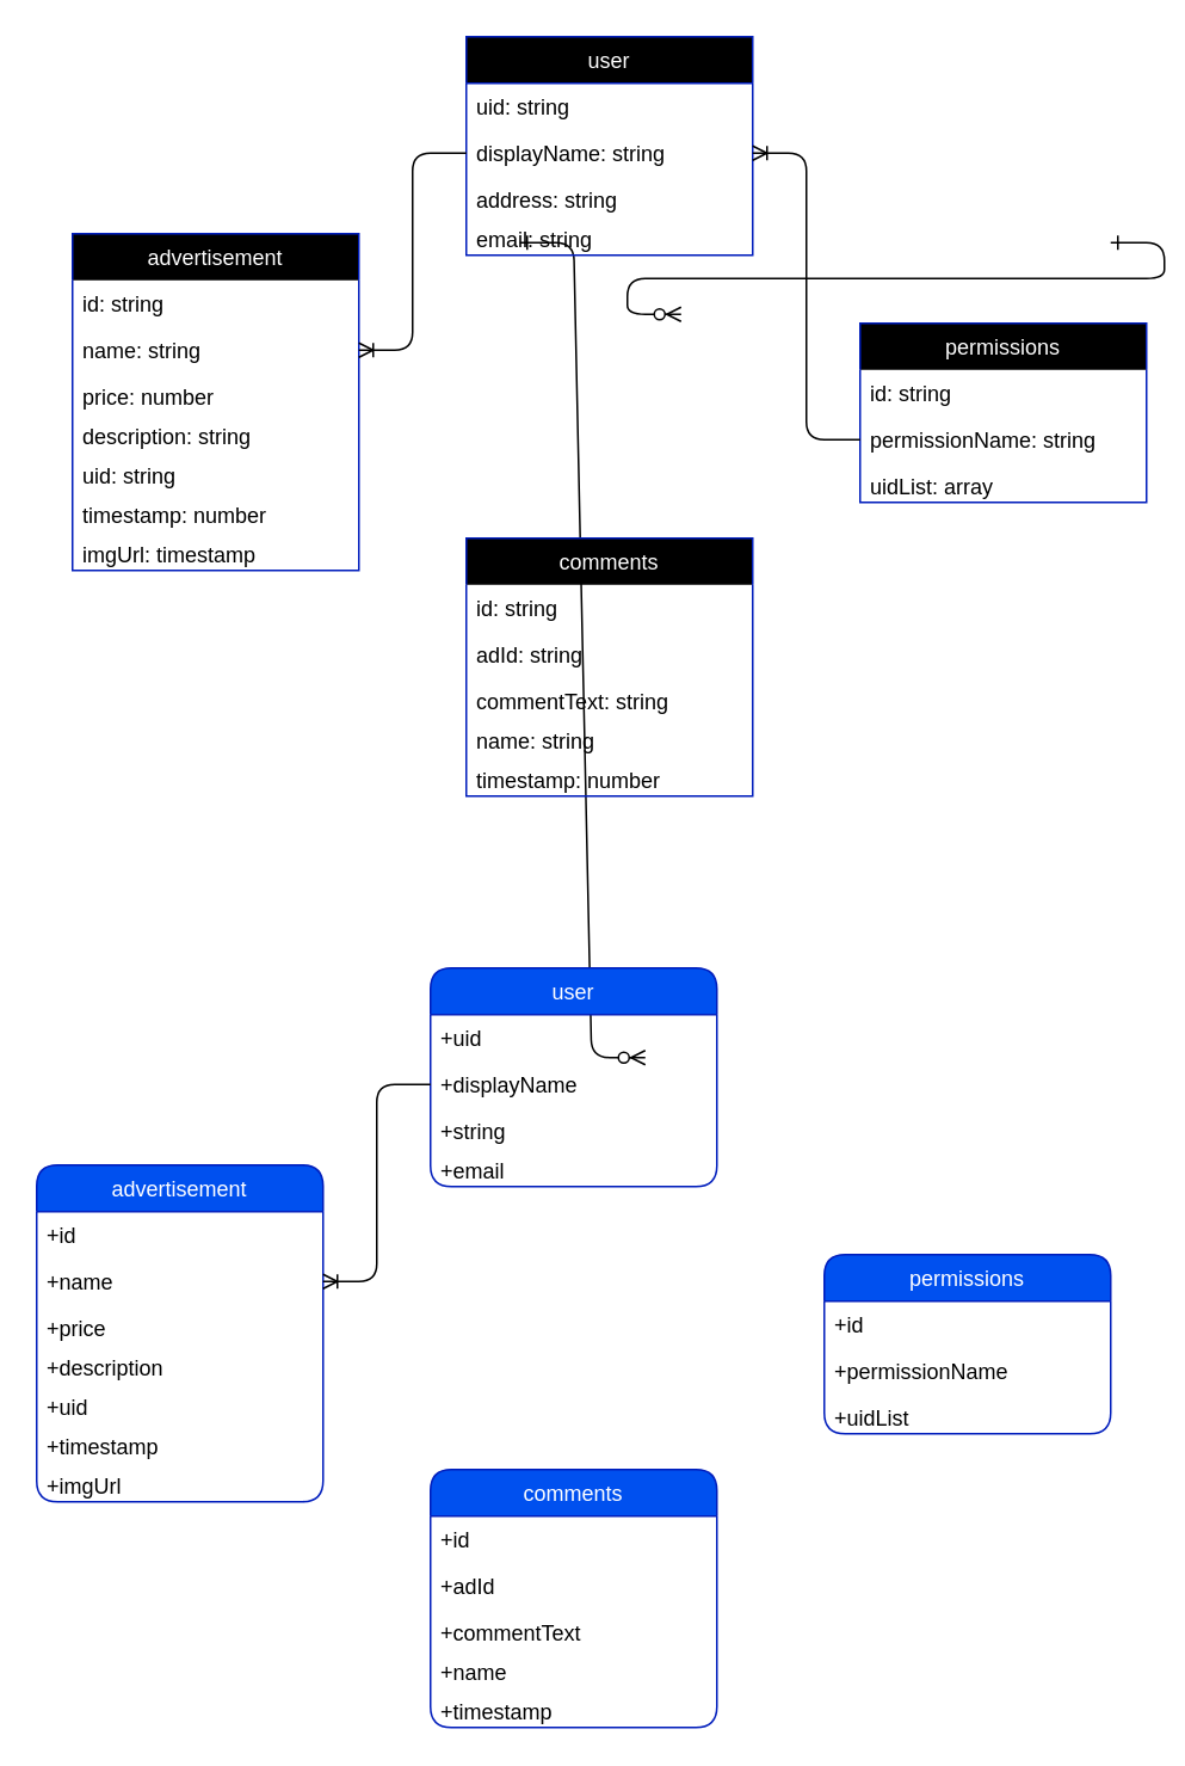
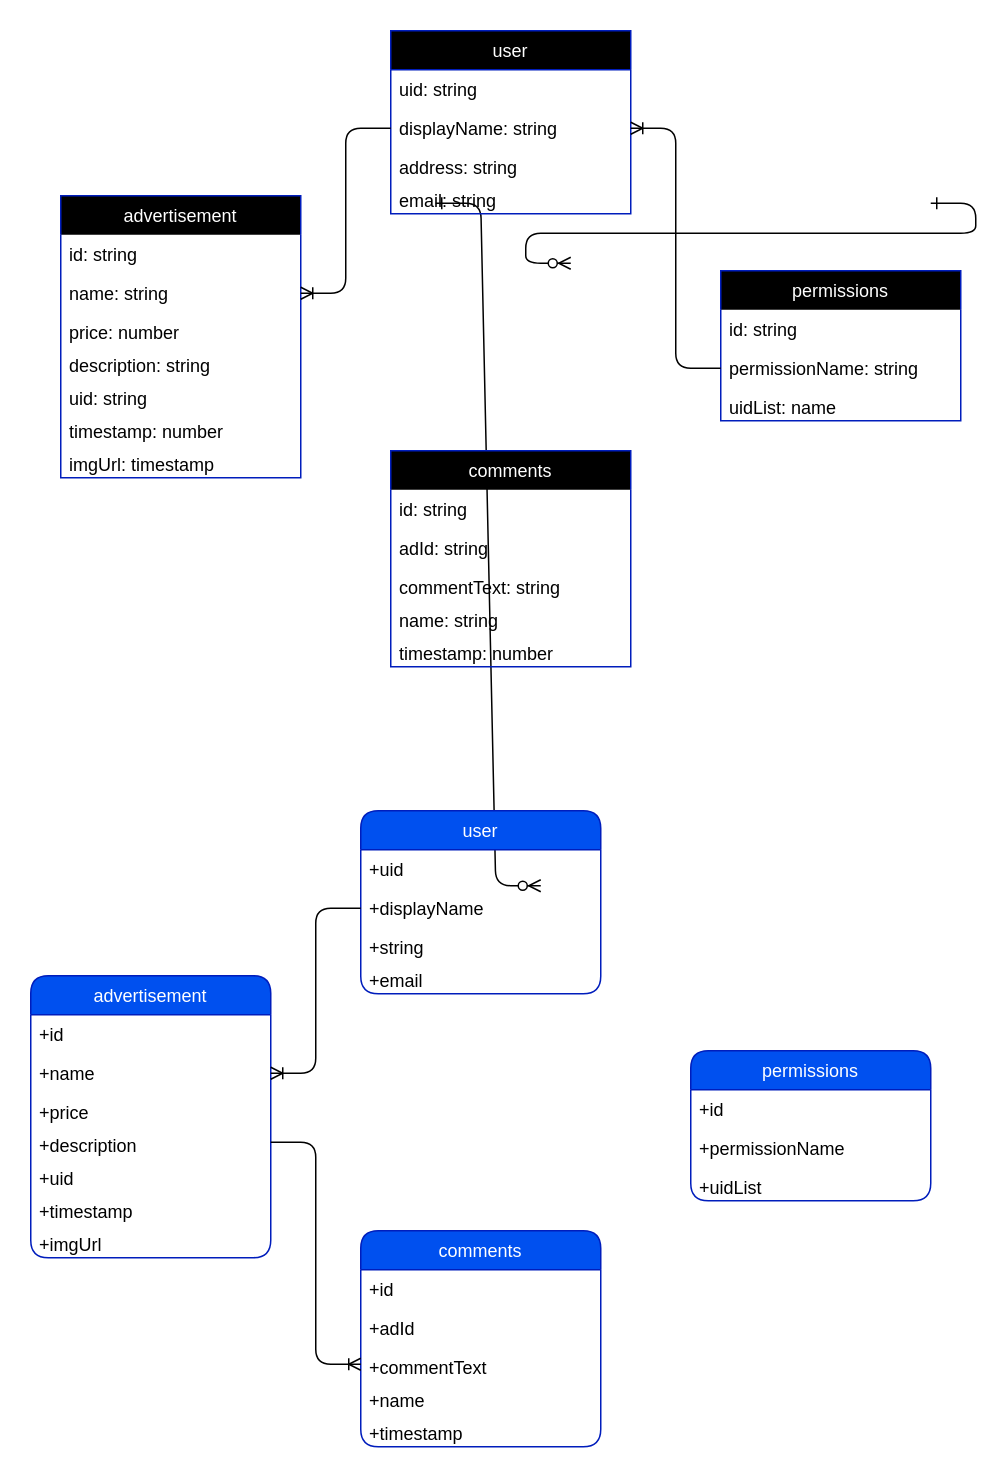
  <mxCell id="0" />
  <mxCell id="1" parent="0" />
  <mxCell id="2" value="" style="edgeStyle=entityRelationEdgeStyle;endArrow=ERzeroToMany;startArrow=ERone;endFill=1;startFill=0;" parent="1" edge="1"><mxGeometry width="100" height="100" relative="1" as="geometry"><mxPoint x="290" y="135" as="sourcePoint" /><mxPoint x="360" y="590" as="targetPoint" /></mxGeometry></mxCell>
  <mxCell id="3" value="" style="edgeStyle=entityRelationEdgeStyle;endArrow=ERzeroToMany;startArrow=ERone;endFill=1;startFill=0;" parent="1" edge="1"><mxGeometry width="100" height="100" relative="1" as="geometry"><mxPoint x="620" y="135" as="sourcePoint" /><mxPoint x="380" y="175" as="targetPoint" /></mxGeometry></mxCell>
  <mxCell id="4" value="user" style="swimlane;fontStyle=0;childLayout=stackLayout;horizontal=1;startSize=26;horizontalStack=0;resizeParent=1;resizeParentMax=0;resizeLast=0;collapsible=1;marginBottom=0;fillColor=#0050ef;strokeColor=#001DBC;fontColor=#ffffff;border-radius: 3;swimlaneFillColor=none;rounded=1;" vertex="1" parent="1"><mxGeometry x="240" y="540" width="160" height="122" as="geometry" /></mxCell>
  <mxCell id="5" value="+uid" style="text;strokeColor=none;fillColor=none;align=left;verticalAlign=top;spacingLeft=4;spacingRight=4;overflow=hidden;rotatable=0;points=[[0,0.5],[1,0.5]];portConstraint=eastwest;" vertex="1" parent="4"><mxGeometry y="26" width="160" height="26" as="geometry" /></mxCell>
  <mxCell id="6" value="+displayName" style="text;strokeColor=none;fillColor=none;align=left;verticalAlign=top;spacingLeft=4;spacingRight=4;overflow=hidden;rotatable=0;points=[[0,0.5],[1,0.5]];portConstraint=eastwest;" vertex="1" parent="4"><mxGeometry y="52" width="160" height="26" as="geometry" /></mxCell>
  <mxCell id="7" value="+string" style="text;strokeColor=none;fillColor=none;align=left;verticalAlign=top;spacingLeft=4;spacingRight=4;overflow=hidden;rotatable=0;points=[[0,0.5],[1,0.5]];portConstraint=eastwest;imageWidth=24;imageHeight=27;" vertex="1" parent="4"><mxGeometry y="78" width="160" height="22" as="geometry" /></mxCell>
  <mxCell id="8" value="+email" style="text;strokeColor=none;fillColor=none;align=left;verticalAlign=top;spacingLeft=4;spacingRight=4;overflow=hidden;rotatable=0;points=[[0,0.5],[1,0.5]];portConstraint=eastwest;imageWidth=24;imageHeight=27;" vertex="1" parent="4"><mxGeometry y="100" width="160" height="22" as="geometry" /></mxCell>
  <mxCell id="9" value="comments" style="swimlane;fontStyle=0;childLayout=stackLayout;horizontal=1;startSize=26;horizontalStack=0;resizeParent=1;resizeParentMax=0;resizeLast=0;collapsible=1;marginBottom=0;fillColor=#0050ef;strokeColor=#001DBC;fontColor=#ffffff;border-radius: 3;swimlaneFillColor=none;rounded=1;" vertex="1" parent="1"><mxGeometry x="240" y="820" width="160" height="144" as="geometry" /></mxCell>
  <mxCell id="10" value="+id" style="text;strokeColor=none;fillColor=none;align=left;verticalAlign=top;spacingLeft=4;spacingRight=4;overflow=hidden;rotatable=0;points=[[0,0.5],[1,0.5]];portConstraint=eastwest;" vertex="1" parent="9"><mxGeometry y="26" width="160" height="26" as="geometry" /></mxCell>
  <mxCell id="11" value="+adId" style="text;strokeColor=none;fillColor=none;align=left;verticalAlign=top;spacingLeft=4;spacingRight=4;overflow=hidden;rotatable=0;points=[[0,0.5],[1,0.5]];portConstraint=eastwest;" vertex="1" parent="9"><mxGeometry y="52" width="160" height="26" as="geometry" /></mxCell>
  <mxCell id="12" value="+commentText" style="text;strokeColor=none;fillColor=none;align=left;verticalAlign=top;spacingLeft=4;spacingRight=4;overflow=hidden;rotatable=0;points=[[0,0.5],[1,0.5]];portConstraint=eastwest;imageWidth=24;imageHeight=27;" vertex="1" parent="9"><mxGeometry y="78" width="160" height="22" as="geometry" /></mxCell>
  <mxCell id="13" value="+name" style="text;strokeColor=none;fillColor=none;align=left;verticalAlign=top;spacingLeft=4;spacingRight=4;overflow=hidden;rotatable=0;points=[[0,0.5],[1,0.5]];portConstraint=eastwest;imageWidth=24;imageHeight=27;" vertex="1" parent="9"><mxGeometry y="100" width="160" height="22" as="geometry" /></mxCell>
  <mxCell id="14" value="+timestamp" style="text;strokeColor=none;fillColor=none;align=left;verticalAlign=top;spacingLeft=4;spacingRight=4;overflow=hidden;rotatable=0;points=[[0,0.5],[1,0.5]];portConstraint=eastwest;imageWidth=24;imageHeight=27;" vertex="1" parent="9"><mxGeometry y="122" width="160" height="22" as="geometry" /></mxCell>
  <mxCell id="15" value="permissions" style="swimlane;fontStyle=0;childLayout=stackLayout;horizontal=1;startSize=26;horizontalStack=0;resizeParent=1;resizeParentMax=0;resizeLast=0;collapsible=1;marginBottom=0;fillColor=#0050ef;strokeColor=#001DBC;fontColor=#ffffff;border-radius: 3;swimlaneFillColor=none;rounded=1;" vertex="1" parent="1"><mxGeometry x="460" y="700" width="160" height="100" as="geometry" /></mxCell>
  <mxCell id="16" value="+id" style="text;strokeColor=none;fillColor=none;align=left;verticalAlign=top;spacingLeft=4;spacingRight=4;overflow=hidden;rotatable=0;points=[[0,0.5],[1,0.5]];portConstraint=eastwest;" vertex="1" parent="15"><mxGeometry y="26" width="160" height="26" as="geometry" /></mxCell>
  <mxCell id="17" value="+permissionName" style="text;strokeColor=none;fillColor=none;align=left;verticalAlign=top;spacingLeft=4;spacingRight=4;overflow=hidden;rotatable=0;points=[[0,0.5],[1,0.5]];portConstraint=eastwest;" vertex="1" parent="15"><mxGeometry y="52" width="160" height="26" as="geometry" /></mxCell>
  <mxCell id="18" value="+uidList" style="text;strokeColor=none;fillColor=none;align=left;verticalAlign=top;spacingLeft=4;spacingRight=4;overflow=hidden;rotatable=0;points=[[0,0.5],[1,0.5]];portConstraint=eastwest;imageWidth=24;imageHeight=27;" vertex="1" parent="15"><mxGeometry y="78" width="160" height="22" as="geometry" /></mxCell>
  <mxCell id="19" value="advertisement" style="swimlane;fontStyle=0;childLayout=stackLayout;horizontal=1;startSize=26;horizontalStack=0;resizeParent=1;resizeParentMax=0;resizeLast=0;collapsible=1;marginBottom=0;fillColor=#0050ef;strokeColor=#001DBC;fontColor=#ffffff;border-radius: 3;swimlaneFillColor=none;rounded=1;" vertex="1" parent="1"><mxGeometry x="20" y="650" width="160" height="188" as="geometry" /></mxCell>
  <mxCell id="20" value="+id" style="text;strokeColor=none;fillColor=none;align=left;verticalAlign=top;spacingLeft=4;spacingRight=4;overflow=hidden;rotatable=0;points=[[0,0.5],[1,0.5]];portConstraint=eastwest;" vertex="1" parent="19"><mxGeometry y="26" width="160" height="26" as="geometry" /></mxCell>
  <mxCell id="21" value="+name" style="text;strokeColor=none;fillColor=none;align=left;verticalAlign=top;spacingLeft=4;spacingRight=4;overflow=hidden;rotatable=0;points=[[0,0.5],[1,0.5]];portConstraint=eastwest;" vertex="1" parent="19"><mxGeometry y="52" width="160" height="26" as="geometry" /></mxCell>
  <mxCell id="22" value="+price" style="text;strokeColor=none;fillColor=none;align=left;verticalAlign=top;spacingLeft=4;spacingRight=4;overflow=hidden;rotatable=0;points=[[0,0.5],[1,0.5]];portConstraint=eastwest;imageWidth=24;imageHeight=27;" vertex="1" parent="19"><mxGeometry y="78" width="160" height="22" as="geometry" /></mxCell>
  <mxCell id="23" value="+description" style="text;strokeColor=none;fillColor=none;align=left;verticalAlign=top;spacingLeft=4;spacingRight=4;overflow=hidden;rotatable=0;points=[[0,0.5],[1,0.5]];portConstraint=eastwest;imageWidth=24;imageHeight=27;" vertex="1" parent="19"><mxGeometry y="100" width="160" height="22" as="geometry" /></mxCell>
  <mxCell id="24" value="+uid" style="text;strokeColor=none;fillColor=none;align=left;verticalAlign=top;spacingLeft=4;spacingRight=4;overflow=hidden;rotatable=0;points=[[0,0.5],[1,0.5]];portConstraint=eastwest;imageWidth=24;imageHeight=27;" vertex="1" parent="19"><mxGeometry y="122" width="160" height="22" as="geometry" /></mxCell>
  <mxCell id="25" value="+timestamp" style="text;strokeColor=none;fillColor=none;align=left;verticalAlign=top;spacingLeft=4;spacingRight=4;overflow=hidden;rotatable=0;points=[[0,0.5],[1,0.5]];portConstraint=eastwest;imageWidth=24;imageHeight=27;" vertex="1" parent="19"><mxGeometry y="144" width="160" height="22" as="geometry" /></mxCell>
  <mxCell id="26" value="+imgUrl" style="text;strokeColor=none;fillColor=none;align=left;verticalAlign=top;spacingLeft=4;spacingRight=4;overflow=hidden;rotatable=0;points=[[0,0.5],[1,0.5]];portConstraint=eastwest;imageWidth=24;imageHeight=27;" vertex="1" parent="19"><mxGeometry y="166" width="160" height="22" as="geometry" /></mxCell>
+ <mxCell id="27" value="" style="edgeStyle=entityRelationEdgeStyle;fontSize=12;html=1;endArrow=ERoneToMany;entryX=0;entryY=0.5;entryDx=0;entryDy=0;exitX=1;exitY=0.5;exitDx=0;exitDy=0;" edge="1" parent="1" source="23" target="12"><mxGeometry width="100" height="100" relative="1" as="geometry"><mxPoint x="210" y="739" as="sourcePoint" /><mxPoint x="230" y="680" as="targetPoint" /></mxGeometry></mxCell>
  <mxCell id="28" value="" style="edgeStyle=entityRelationEdgeStyle;fontSize=12;html=1;endArrow=ERoneToMany;exitX=0;exitY=0.5;exitDx=0;exitDy=0;entryX=1;entryY=0.5;entryDx=0;entryDy=0;" edge="1" parent="1" source="6" target="21"><mxGeometry width="100" height="100" relative="1" as="geometry"><mxPoint x="350" y="770" as="sourcePoint" /><mxPoint x="190" y="580" as="targetPoint" /></mxGeometry></mxCell>
  <mxCell id="29" value="user" style="swimlane;fontStyle=0;childLayout=stackLayout;horizontal=1;startSize=26;horizontalStack=0;resizeParent=1;resizeParentMax=0;resizeLast=0;collapsible=1;marginBottom=0;strokeColor=#001DBC;fontColor=#ffffff;border-radius: 3;swimlaneFillColor=none;rounded=0;fillColor=#000000;" vertex="1" parent="1"><mxGeometry x="260" y="20" width="160" height="122" as="geometry" /></mxCell>
  <mxCell id="30" value="uid: string" style="text;strokeColor=none;fillColor=none;align=left;verticalAlign=top;spacingLeft=4;spacingRight=4;overflow=hidden;rotatable=0;points=[[0,0.5],[1,0.5]];portConstraint=eastwest;" vertex="1" parent="29"><mxGeometry y="26" width="160" height="26" as="geometry" /></mxCell>
  <mxCell id="31" value="displayName: string" style="text;strokeColor=none;fillColor=none;align=left;verticalAlign=top;spacingLeft=4;spacingRight=4;overflow=hidden;rotatable=0;points=[[0,0.5],[1,0.5]];portConstraint=eastwest;" vertex="1" parent="29"><mxGeometry y="52" width="160" height="26" as="geometry" /></mxCell>
  <mxCell id="32" value="address: string" style="text;strokeColor=none;fillColor=none;align=left;verticalAlign=top;spacingLeft=4;spacingRight=4;overflow=hidden;rotatable=0;points=[[0,0.5],[1,0.5]];portConstraint=eastwest;imageWidth=24;imageHeight=27;" vertex="1" parent="29"><mxGeometry y="78" width="160" height="22" as="geometry" /></mxCell>
  <mxCell id="33" value="email: string" style="text;strokeColor=none;fillColor=none;align=left;verticalAlign=top;spacingLeft=4;spacingRight=4;overflow=hidden;rotatable=0;points=[[0,0.5],[1,0.5]];portConstraint=eastwest;imageWidth=24;imageHeight=27;" vertex="1" parent="29"><mxGeometry y="100" width="160" height="22" as="geometry" /></mxCell>
  <mxCell id="34" value="comments" style="swimlane;fontStyle=0;childLayout=stackLayout;horizontal=1;startSize=26;horizontalStack=0;resizeParent=1;resizeParentMax=0;resizeLast=0;collapsible=1;marginBottom=0;strokeColor=#001DBC;fontColor=#ffffff;border-radius: 3;swimlaneFillColor=none;rounded=0;swimlaneLine=0;fillColor=#000000;" vertex="1" parent="1"><mxGeometry x="260" y="300" width="160" height="144" as="geometry" /></mxCell>
  <mxCell id="35" value="id: string" style="text;strokeColor=none;fillColor=none;align=left;verticalAlign=top;spacingLeft=4;spacingRight=4;overflow=hidden;rotatable=0;points=[[0,0.5],[1,0.5]];portConstraint=eastwest;" vertex="1" parent="34"><mxGeometry y="26" width="160" height="26" as="geometry" /></mxCell>
  <mxCell id="36" value="adId: string" style="text;strokeColor=none;fillColor=none;align=left;verticalAlign=top;spacingLeft=4;spacingRight=4;overflow=hidden;rotatable=0;points=[[0,0.5],[1,0.5]];portConstraint=eastwest;" vertex="1" parent="34"><mxGeometry y="52" width="160" height="26" as="geometry" /></mxCell>
  <mxCell id="37" value="commentText: string" style="text;strokeColor=none;fillColor=none;align=left;verticalAlign=top;spacingLeft=4;spacingRight=4;overflow=hidden;rotatable=0;points=[[0,0.5],[1,0.5]];portConstraint=eastwest;imageWidth=24;imageHeight=27;" vertex="1" parent="34"><mxGeometry y="78" width="160" height="22" as="geometry" /></mxCell>
  <mxCell id="38" value="name: string" style="text;strokeColor=none;fillColor=none;align=left;verticalAlign=top;spacingLeft=4;spacingRight=4;overflow=hidden;rotatable=0;points=[[0,0.5],[1,0.5]];portConstraint=eastwest;imageWidth=24;imageHeight=27;" vertex="1" parent="34"><mxGeometry y="100" width="160" height="22" as="geometry" /></mxCell>
  <mxCell id="39" value="timestamp: number" style="text;strokeColor=none;fillColor=none;align=left;verticalAlign=top;spacingLeft=4;spacingRight=4;overflow=hidden;rotatable=0;points=[[0,0.5],[1,0.5]];portConstraint=eastwest;imageWidth=24;imageHeight=27;" vertex="1" parent="34"><mxGeometry y="122" width="160" height="22" as="geometry" /></mxCell>
  <mxCell id="40" value="permissions" style="swimlane;fontStyle=0;childLayout=stackLayout;horizontal=1;startSize=26;horizontalStack=0;resizeParent=1;resizeParentMax=0;resizeLast=0;collapsible=1;marginBottom=0;strokeColor=#001DBC;fontColor=#ffffff;border-radius: 3;swimlaneFillColor=none;rounded=0;swimlaneLine=0;fillColor=#000000;" vertex="1" parent="1"><mxGeometry x="480" y="180" width="160" height="100" as="geometry" /></mxCell>
  <mxCell id="41" value="id: string" style="text;strokeColor=none;fillColor=none;align=left;verticalAlign=top;spacingLeft=4;spacingRight=4;overflow=hidden;rotatable=0;points=[[0,0.5],[1,0.5]];portConstraint=eastwest;" vertex="1" parent="40"><mxGeometry y="26" width="160" height="26" as="geometry" /></mxCell>
  <mxCell id="42" value="permissionName: string" style="text;strokeColor=none;fillColor=none;align=left;verticalAlign=top;spacingLeft=4;spacingRight=4;overflow=hidden;rotatable=0;points=[[0,0.5],[1,0.5]];portConstraint=eastwest;" vertex="1" parent="40"><mxGeometry y="52" width="160" height="26" as="geometry" /></mxCell>
- <mxCell id="43" value="uidList: array" style="text;strokeColor=none;fillColor=none;align=left;verticalAlign=top;spacingLeft=4;spacingRight=4;overflow=hidden;rotatable=0;points=[[0,0.5],[1,0.5]];portConstraint=eastwest;imageWidth=24;imageHeight=27;" vertex="1" parent="40"><mxGeometry y="78" width="160" height="22" as="geometry" /></mxCell>
+ <mxCell id="43" value="uidList: name" style="text;strokeColor=none;fillColor=none;align=left;verticalAlign=top;spacingLeft=4;spacingRight=4;overflow=hidden;rotatable=0;points=[[0,0.5],[1,0.5]];portConstraint=eastwest;imageWidth=24;imageHeight=27;" vertex="1" parent="40"><mxGeometry y="78" width="160" height="22" as="geometry" /></mxCell>
  <mxCell id="44" value="advertisement" style="swimlane;fontStyle=0;childLayout=stackLayout;horizontal=1;startSize=26;horizontalStack=0;resizeParent=1;resizeParentMax=0;resizeLast=0;collapsible=1;marginBottom=0;strokeColor=#001DBC;fontColor=#ffffff;border-radius: 3;swimlaneFillColor=none;rounded=0;swimlaneLine=0;fillColor=#000000;" vertex="1" parent="1"><mxGeometry x="40" y="130" width="160" height="188" as="geometry" /></mxCell>
  <mxCell id="45" value="id: string " style="text;strokeColor=none;fillColor=none;align=left;verticalAlign=top;spacingLeft=4;spacingRight=4;overflow=hidden;rotatable=0;points=[[0,0.5],[1,0.5]];portConstraint=eastwest;" vertex="1" parent="44"><mxGeometry y="26" width="160" height="26" as="geometry" /></mxCell>
  <mxCell id="46" value="name: string" style="text;strokeColor=none;fillColor=none;align=left;verticalAlign=top;spacingLeft=4;spacingRight=4;overflow=hidden;rotatable=0;points=[[0,0.5],[1,0.5]];portConstraint=eastwest;" vertex="1" parent="44"><mxGeometry y="52" width="160" height="26" as="geometry" /></mxCell>
  <mxCell id="47" value="price: number" style="text;strokeColor=none;fillColor=none;align=left;verticalAlign=top;spacingLeft=4;spacingRight=4;overflow=hidden;rotatable=0;points=[[0,0.5],[1,0.5]];portConstraint=eastwest;imageWidth=24;imageHeight=27;" vertex="1" parent="44"><mxGeometry y="78" width="160" height="22" as="geometry" /></mxCell>
  <mxCell id="48" value="description: string" style="text;strokeColor=none;fillColor=none;align=left;verticalAlign=top;spacingLeft=4;spacingRight=4;overflow=hidden;rotatable=0;points=[[0,0.5],[1,0.5]];portConstraint=eastwest;imageWidth=24;imageHeight=27;" vertex="1" parent="44"><mxGeometry y="100" width="160" height="22" as="geometry" /></mxCell>
  <mxCell id="49" value="uid: string" style="text;strokeColor=none;fillColor=none;align=left;verticalAlign=top;spacingLeft=4;spacingRight=4;overflow=hidden;rotatable=0;points=[[0,0.5],[1,0.5]];portConstraint=eastwest;imageWidth=24;imageHeight=27;" vertex="1" parent="44"><mxGeometry y="122" width="160" height="22" as="geometry" /></mxCell>
  <mxCell id="50" value="timestamp: number" style="text;strokeColor=none;fillColor=none;align=left;verticalAlign=top;spacingLeft=4;spacingRight=4;overflow=hidden;rotatable=0;points=[[0,0.5],[1,0.5]];portConstraint=eastwest;imageWidth=24;imageHeight=27;" vertex="1" parent="44"><mxGeometry y="144" width="160" height="22" as="geometry" /></mxCell>
  <mxCell id="51" value="imgUrl: timestamp" style="text;strokeColor=none;fillColor=none;align=left;verticalAlign=top;spacingLeft=4;spacingRight=4;overflow=hidden;rotatable=0;points=[[0,0.5],[1,0.5]];portConstraint=eastwest;imageWidth=24;imageHeight=27;" vertex="1" parent="44"><mxGeometry y="166" width="160" height="22" as="geometry" /></mxCell>
  <mxCell id="52" value="" style="edgeStyle=entityRelationEdgeStyle;fontSize=12;html=1;endArrow=ERoneToMany;exitX=0;exitY=0.5;exitDx=0;exitDy=0;entryX=1;entryY=0.5;entryDx=0;entryDy=0;" edge="1" parent="1" source="42" target="31"><mxGeometry width="100" height="100" relative="1" as="geometry"><mxPoint x="190" y="420" as="sourcePoint" /><mxPoint x="440" y="230" as="targetPoint" /></mxGeometry></mxCell>
  <mxCell id="53" value="" style="edgeStyle=entityRelationEdgeStyle;fontSize=12;html=1;endArrow=ERoneToMany;exitX=0;exitY=0.5;exitDx=0;exitDy=0;entryX=1;entryY=0.5;entryDx=0;entryDy=0;" edge="1" parent="1" source="31" target="46"><mxGeometry width="100" height="100" relative="1" as="geometry"><mxPoint x="370" y="250" as="sourcePoint" /><mxPoint x="210" y="60" as="targetPoint" /></mxGeometry></mxCell>
